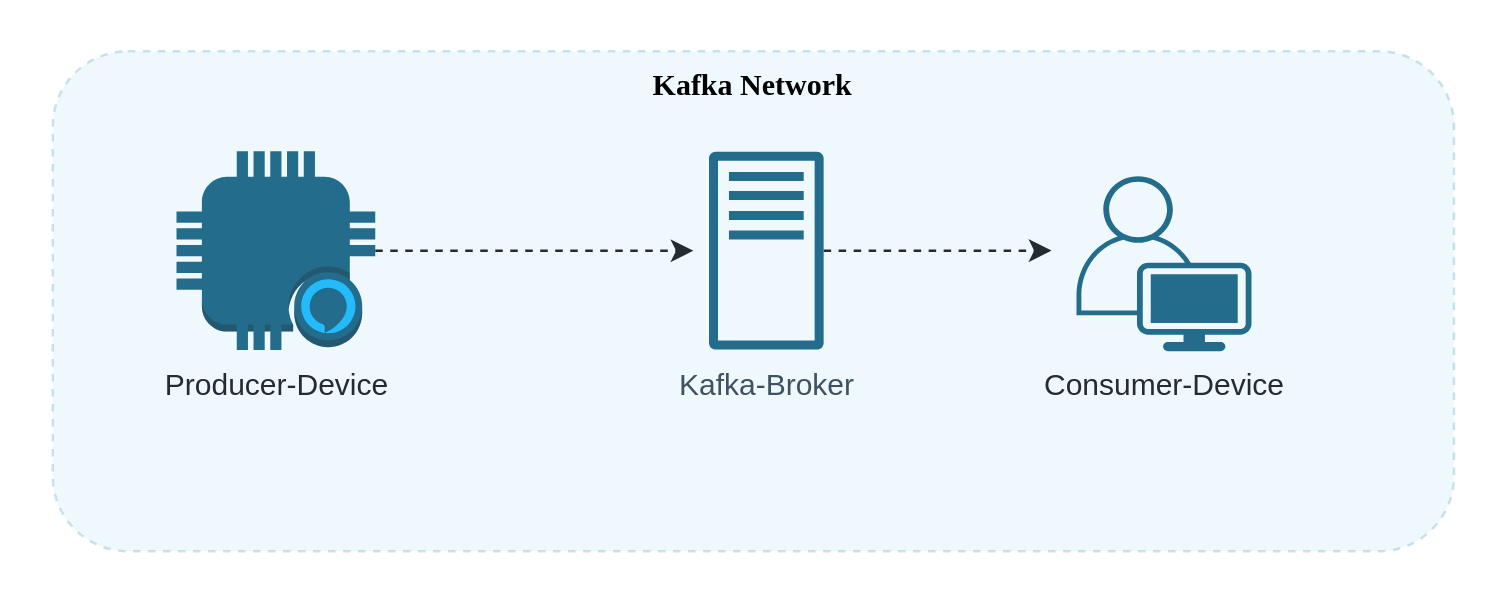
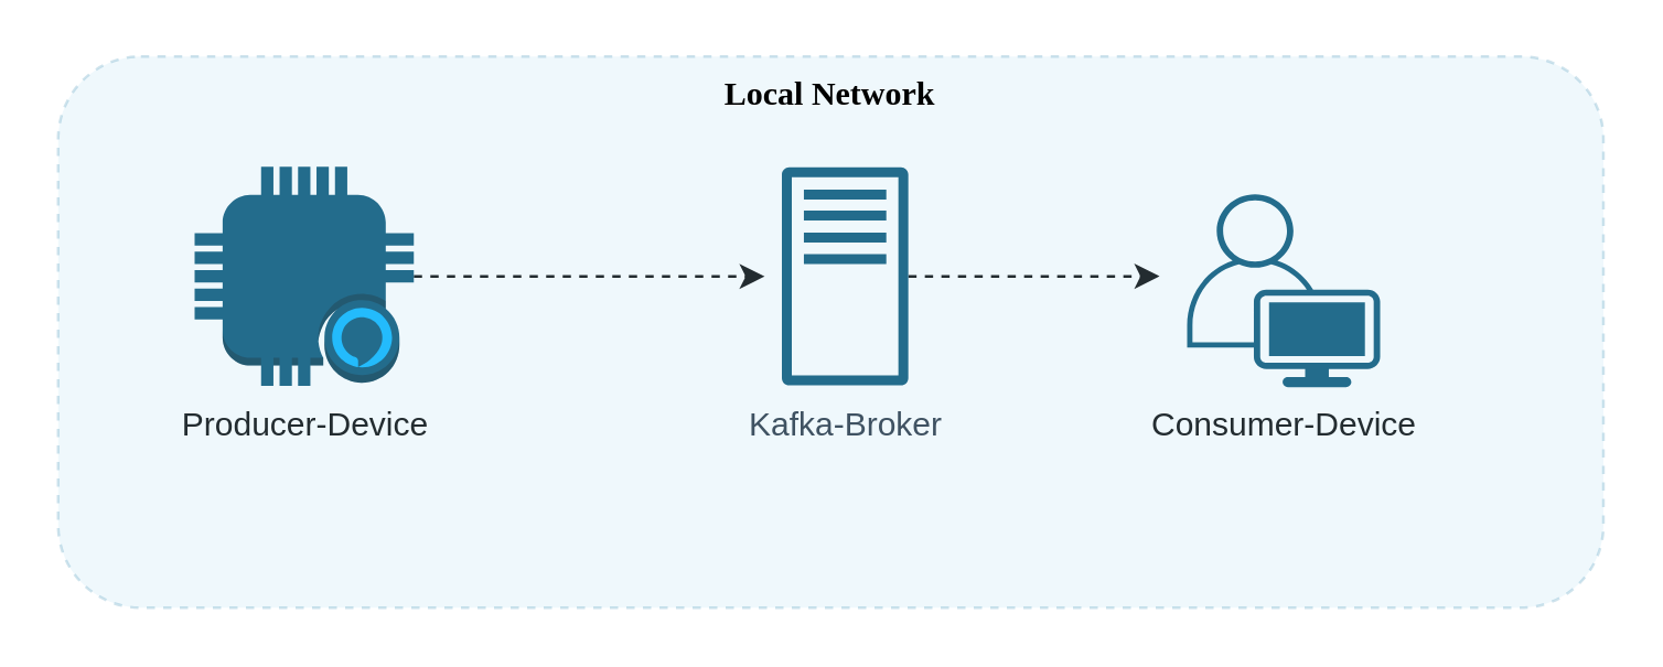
  <mxCell id="0" />
  <mxCell id="1" parent="0" />
  <mxCell id="2" style="edgeStyle=orthogonalEdgeStyle;rounded=0;orthogonalLoop=1;jettySize=auto;html=1;dashed=1;" edge="1" parent="1" source="3"><mxGeometry relative="1" as="geometry"><mxPoint x="276.78" y="99.8" as="targetPoint" /><Array as="points"><mxPoint x="260" y="100" /><mxPoint x="260" y="100" /></Array></mxGeometry></mxCell>
  <mxCell id="3" value="Producer-Device" style="outlineConnect=0;dashed=0;verticalLabelPosition=bottom;verticalAlign=top;align=center;html=1;shape=mxgraph.aws3.alexa_enabled_device;fillColor=#005073;gradientColor=none;" vertex="1" parent="1"><mxGeometry x="70" y="60" width="79.5" height="79.5" as="geometry" /></mxCell>
  <mxCell id="4" style="edgeStyle=orthogonalEdgeStyle;rounded=0;orthogonalLoop=1;jettySize=auto;html=1;dashed=1;" edge="1" parent="1" source="5"><mxGeometry relative="1" as="geometry"><mxPoint x="420" y="99.75" as="targetPoint" /></mxGeometry></mxCell>
  <mxCell id="5" value="Kafka-Broker" style="outlineConnect=0;fontColor=#232F3E;gradientColor=none;fillColor=#005073;strokeColor=none;dashed=0;verticalLabelPosition=bottom;verticalAlign=top;align=center;html=1;fontSize=12;fontStyle=0;aspect=fixed;pointerEvents=1;shape=mxgraph.aws4.traditional_server;" vertex="1" parent="1"><mxGeometry x="283" y="60" width="45.86" height="79.5" as="geometry" /></mxCell>
  <mxCell id="6" value="Consumer-Device" style="points=[[0.35,0,0],[0.98,0.51,0],[1,0.71,0],[0.67,1,0],[0,0.795,0],[0,0.65,0]];verticalLabelPosition=bottom;html=1;verticalAlign=top;aspect=fixed;align=center;pointerEvents=1;shape=mxgraph.cisco19.user;fillColor=#005073;strokeColor=none;" vertex="1" parent="1"><mxGeometry x="430" y="70" width="70" height="70" as="geometry" /></mxCell>
- <mxCell id="7" value="Kafka Network" style="fillColor=#b1ddf0;strokeColor=#10739e;dashed=1;verticalAlign=top;fontStyle=1;opacity=20;rounded=1;fontFamily=Lucida Console;" vertex="1" parent="1"><mxGeometry x="20.5" y="20" width="560.5" height="200" as="geometry" /></mxCell>
+ <mxCell id="7" value="Local Network" style="fillColor=#b1ddf0;strokeColor=#10739e;dashed=1;verticalAlign=top;fontStyle=1;opacity=20;rounded=1;fontFamily=Lucida Console;" vertex="1" parent="1"><mxGeometry x="20.5" y="20" width="560.5" height="200" as="geometry" /></mxCell>
